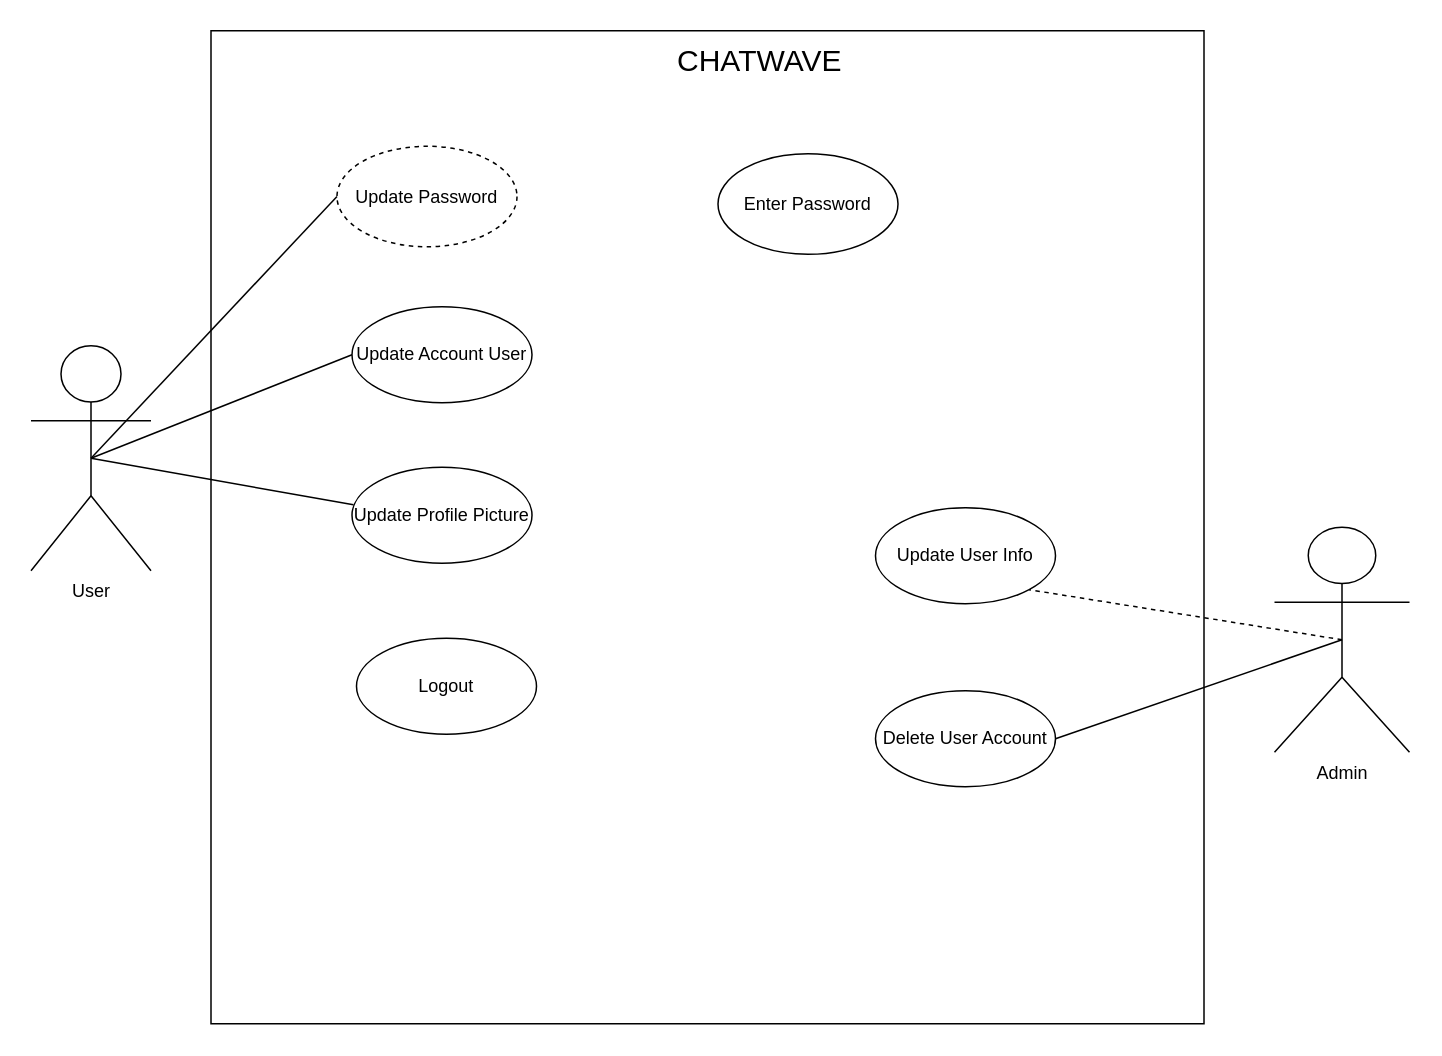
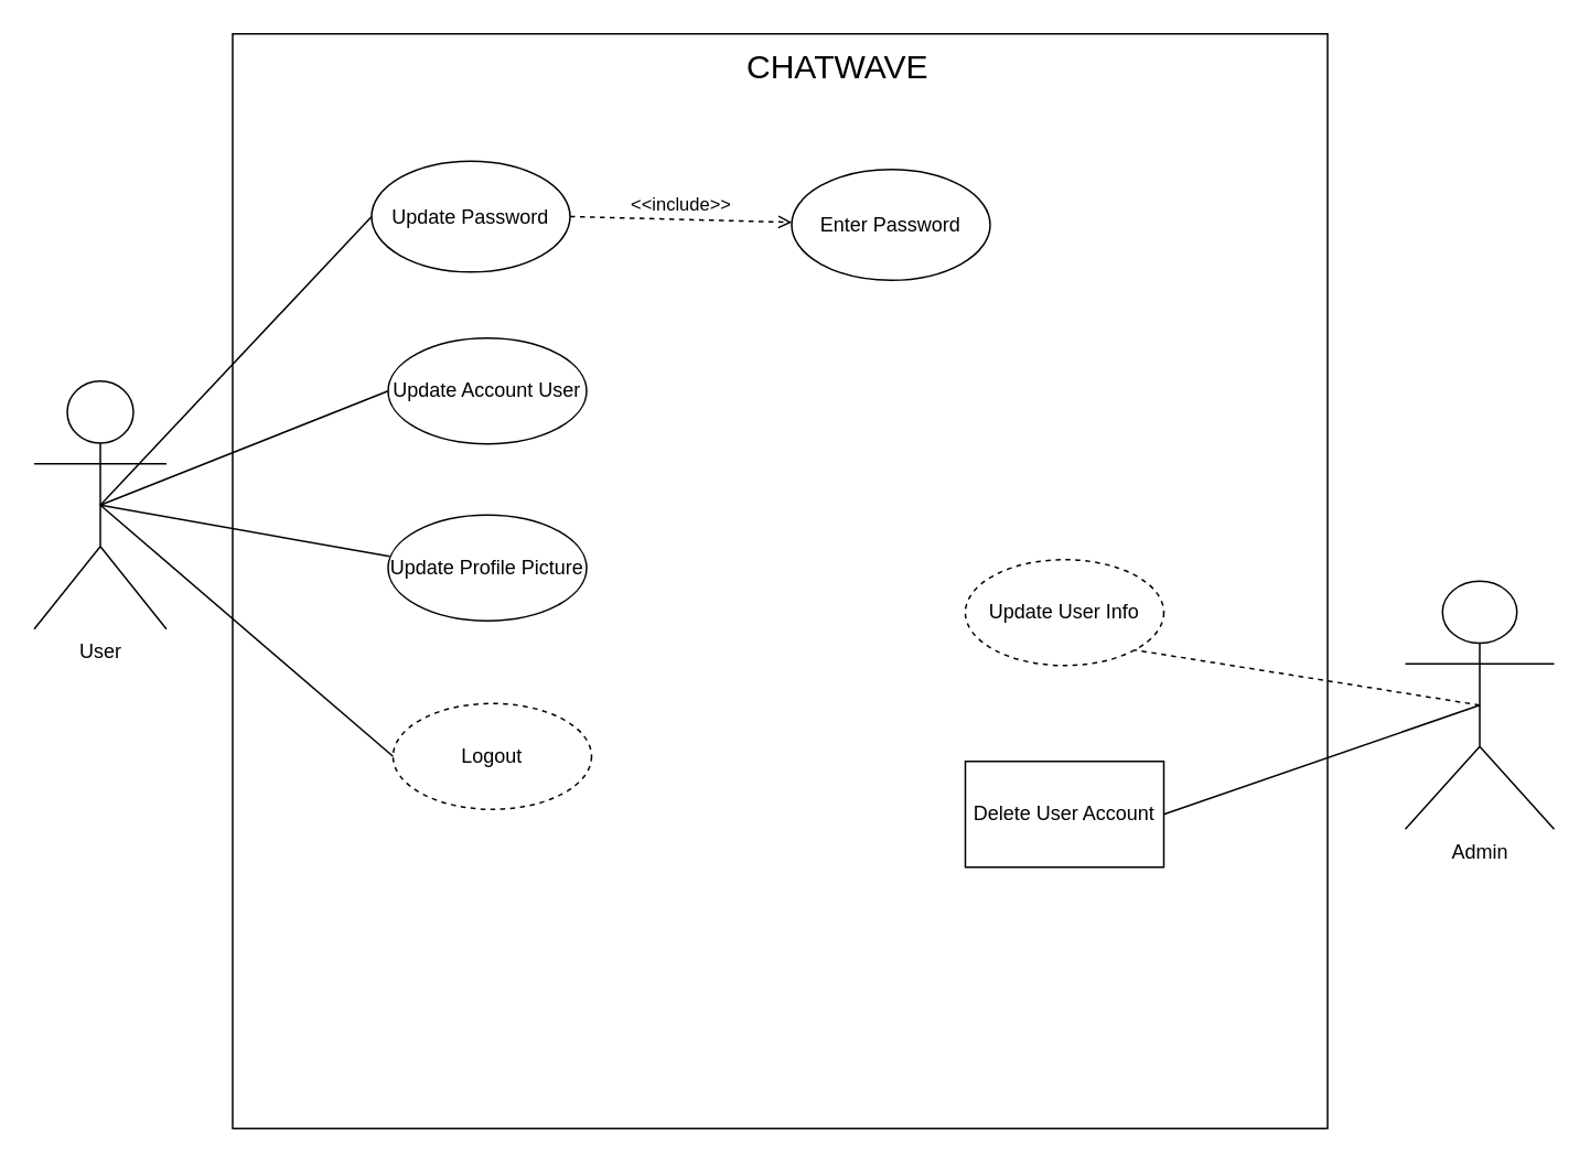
  <mxCell id="0" />
  <mxCell id="1" parent="0" />
  <mxCell id="2" value="" style="whiteSpace=wrap;html=1;aspect=fixed;" vertex="1" parent="1"><mxGeometry x="140" y="20" width="662" height="662" as="geometry" /></mxCell>
  <mxCell id="3" value="CHATWAVE" style="text;html=1;align=center;verticalAlign=middle;whiteSpace=wrap;rounded=0;fontSize=20;" vertex="1" parent="1"><mxGeometry x="476" y="24" width="60" height="30" as="geometry" /></mxCell>
  <mxCell id="4" value="User" style="shape=umlActor;verticalLabelPosition=bottom;verticalAlign=top;html=1;outlineConnect=0;" vertex="1" parent="1"><mxGeometry x="20" y="230" width="80" height="150" as="geometry" /></mxCell>
  <mxCell id="5" value="Admin" style="shape=umlActor;verticalLabelPosition=bottom;verticalAlign=top;html=1;outlineConnect=0;" vertex="1" parent="1"><mxGeometry x="849" y="351" width="90" height="150" as="geometry" /></mxCell>
- <mxCell id="6" value="Update Password" style="ellipse;whiteSpace=wrap;html=1;dashed=1;" vertex="1" parent="1"><mxGeometry x="224" y="97" width="120" height="67" as="geometry" /></mxCell>
+ <mxCell id="6" value="Update Password" style="ellipse;whiteSpace=wrap;html=1;" vertex="1" parent="1"><mxGeometry x="224" y="97" width="120" height="67" as="geometry" /></mxCell>
  <mxCell id="7" value="Update Account User" style="ellipse;whiteSpace=wrap;html=1;" vertex="1" parent="1"><mxGeometry x="234" y="204" width="120" height="64" as="geometry" /></mxCell>
- <mxCell id="8" value="Delete User Account" style="ellipse;whiteSpace=wrap;html=1;" vertex="1" parent="1"><mxGeometry x="583" y="460" width="120" height="64" as="geometry" /></mxCell>
- <mxCell id="9" value="Update User Info" style="ellipse;whiteSpace=wrap;html=1;" vertex="1" parent="1"><mxGeometry x="583" y="338" width="120" height="64" as="geometry" /></mxCell>
+ <mxCell id="8" value="Delete User Account" style="whiteSpace=wrap;html=1;rounded=0;" vertex="1" parent="1"><mxGeometry x="583" y="460" width="120" height="64" as="geometry" /></mxCell>
+ <mxCell id="9" value="Update User Info" style="ellipse;whiteSpace=wrap;html=1;dashed=1;" vertex="1" parent="1"><mxGeometry x="583" y="338" width="120" height="64" as="geometry" /></mxCell>
  <mxCell id="10" value="Update Profile Picture" style="ellipse;whiteSpace=wrap;html=1;" vertex="1" parent="1"><mxGeometry x="234" y="311" width="120" height="64" as="geometry" /></mxCell>
- <mxCell id="11" value="Logout" style="ellipse;whiteSpace=wrap;html=1;" vertex="1" parent="1"><mxGeometry x="237" y="425" width="120" height="64" as="geometry" /></mxCell>
+ <mxCell id="11" value="Logout" style="ellipse;whiteSpace=wrap;html=1;dashed=1;" vertex="1" parent="1"><mxGeometry x="237" y="425" width="120" height="64" as="geometry" /></mxCell>
  <mxCell id="12" value="Enter Password" style="ellipse;whiteSpace=wrap;html=1;" vertex="1" parent="1"><mxGeometry x="478" y="102" width="120" height="67" as="geometry" /></mxCell>
  <mxCell id="13" value="" style="endArrow=none;html=1;rounded=0;exitX=0.5;exitY=0.5;exitDx=0;exitDy=0;exitPerimeter=0;entryX=0;entryY=0.5;entryDx=0;entryDy=0;" edge="1" parent="1" source="4" target="6"><mxGeometry width="50" height="50" relative="1" as="geometry"><mxPoint x="395" y="389" as="sourcePoint" /><mxPoint x="445" y="339" as="targetPoint" /></mxGeometry></mxCell>
  <mxCell id="14" value="" style="endArrow=none;html=1;rounded=0;exitX=0.5;exitY=0.5;exitDx=0;exitDy=0;exitPerimeter=0;entryX=0;entryY=0.5;entryDx=0;entryDy=0;" edge="1" parent="1" source="4" target="7"><mxGeometry width="50" height="50" relative="1" as="geometry"><mxPoint x="88" y="248" as="sourcePoint" /><mxPoint x="218" y="140" as="targetPoint" /></mxGeometry></mxCell>
  <mxCell id="15" value="" style="endArrow=none;html=1;rounded=0;exitX=0.5;exitY=0.5;exitDx=0;exitDy=0;exitPerimeter=0;entryX=0.008;entryY=0.391;entryDx=0;entryDy=0;entryPerimeter=0;" edge="1" parent="1" source="4" target="10"><mxGeometry width="50" height="50" relative="1" as="geometry"><mxPoint x="98" y="258" as="sourcePoint" /><mxPoint x="228" y="150" as="targetPoint" /></mxGeometry></mxCell>
+ <mxCell id="16" value="" style="endArrow=none;html=1;rounded=0;exitX=0.5;exitY=0.5;exitDx=0;exitDy=0;exitPerimeter=0;entryX=0;entryY=0.5;entryDx=0;entryDy=0;" edge="1" parent="1" source="4" target="11"><mxGeometry width="50" height="50" relative="1" as="geometry"><mxPoint x="108" y="268" as="sourcePoint" /><mxPoint x="238" y="160" as="targetPoint" /></mxGeometry></mxCell>
+ <mxCell id="17" value="&amp;lt;&amp;lt;include&amp;gt;&amp;gt;" style="html=1;verticalAlign=bottom;labelBackgroundColor=none;endArrow=open;endFill=0;dashed=1;rounded=0;exitX=1;exitY=0.5;exitDx=0;exitDy=0;" edge="1" parent="1" source="6" target="12"><mxGeometry width="160" relative="1" as="geometry"><mxPoint x="340" y="364" as="sourcePoint" /><mxPoint x="500" y="364" as="targetPoint" /></mxGeometry></mxCell>
  <mxCell id="18" value="" style="endArrow=none;html=1;rounded=0;exitX=0.5;exitY=0.5;exitDx=0;exitDy=0;exitPerimeter=0;entryX=1;entryY=1;entryDx=0;entryDy=0;dashed=1;" edge="1" parent="1" source="5" target="9"><mxGeometry width="50" height="50" relative="1" as="geometry"><mxPoint x="88" y="248" as="sourcePoint" /><mxPoint x="218" y="235" as="targetPoint" /></mxGeometry></mxCell>
  <mxCell id="19" value="" style="endArrow=none;html=1;rounded=0;exitX=0.5;exitY=0.5;exitDx=0;exitDy=0;exitPerimeter=0;entryX=1;entryY=0.5;entryDx=0;entryDy=0;" edge="1" parent="1" source="5" target="8"><mxGeometry width="50" height="50" relative="1" as="geometry"><mxPoint x="98" y="258" as="sourcePoint" /><mxPoint x="228" y="245" as="targetPoint" /></mxGeometry></mxCell>
